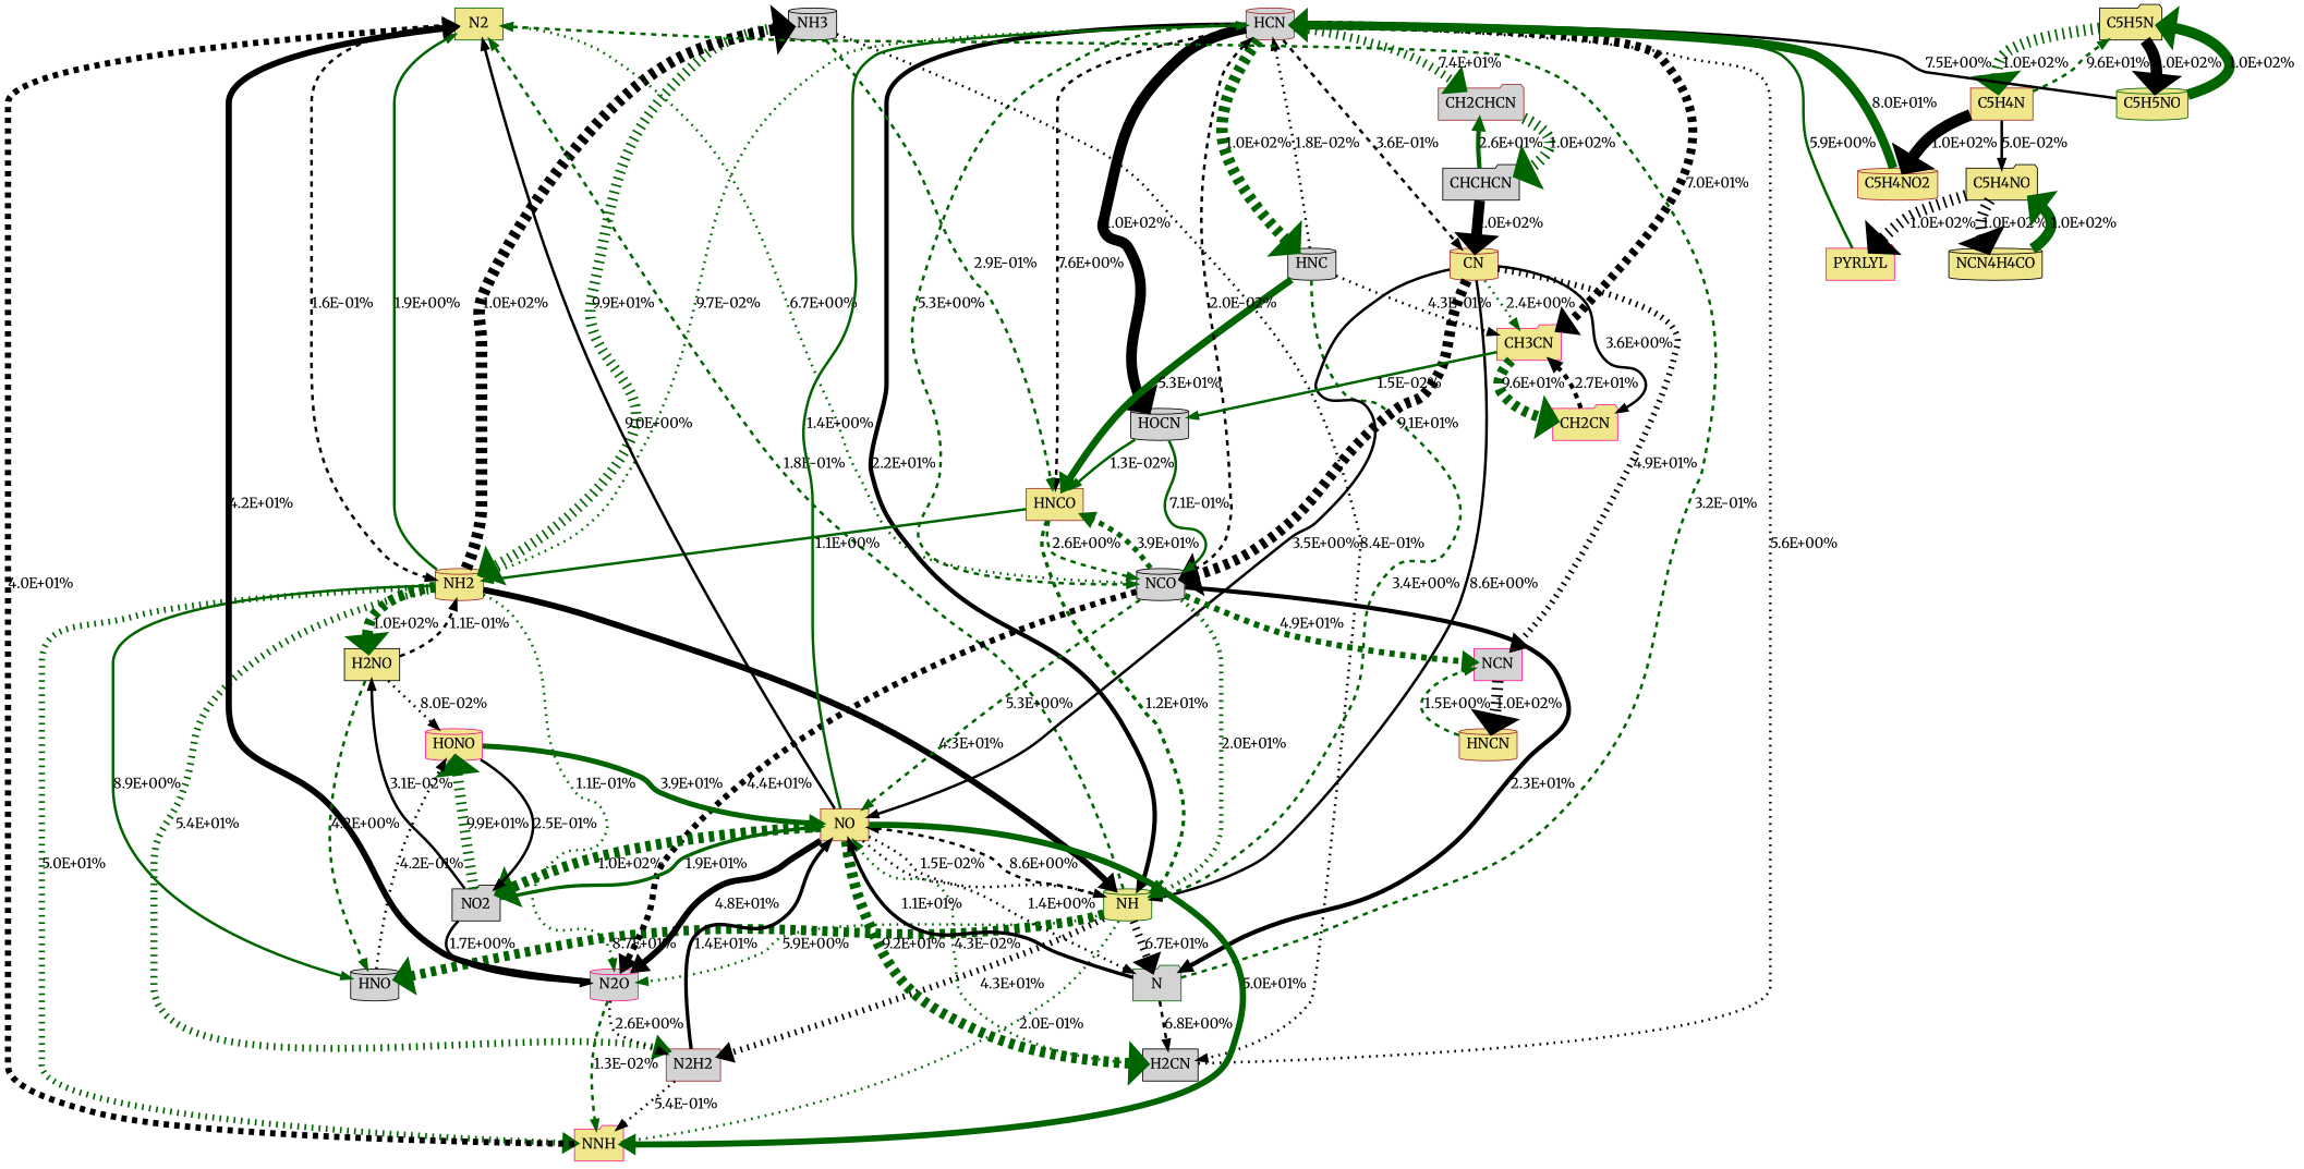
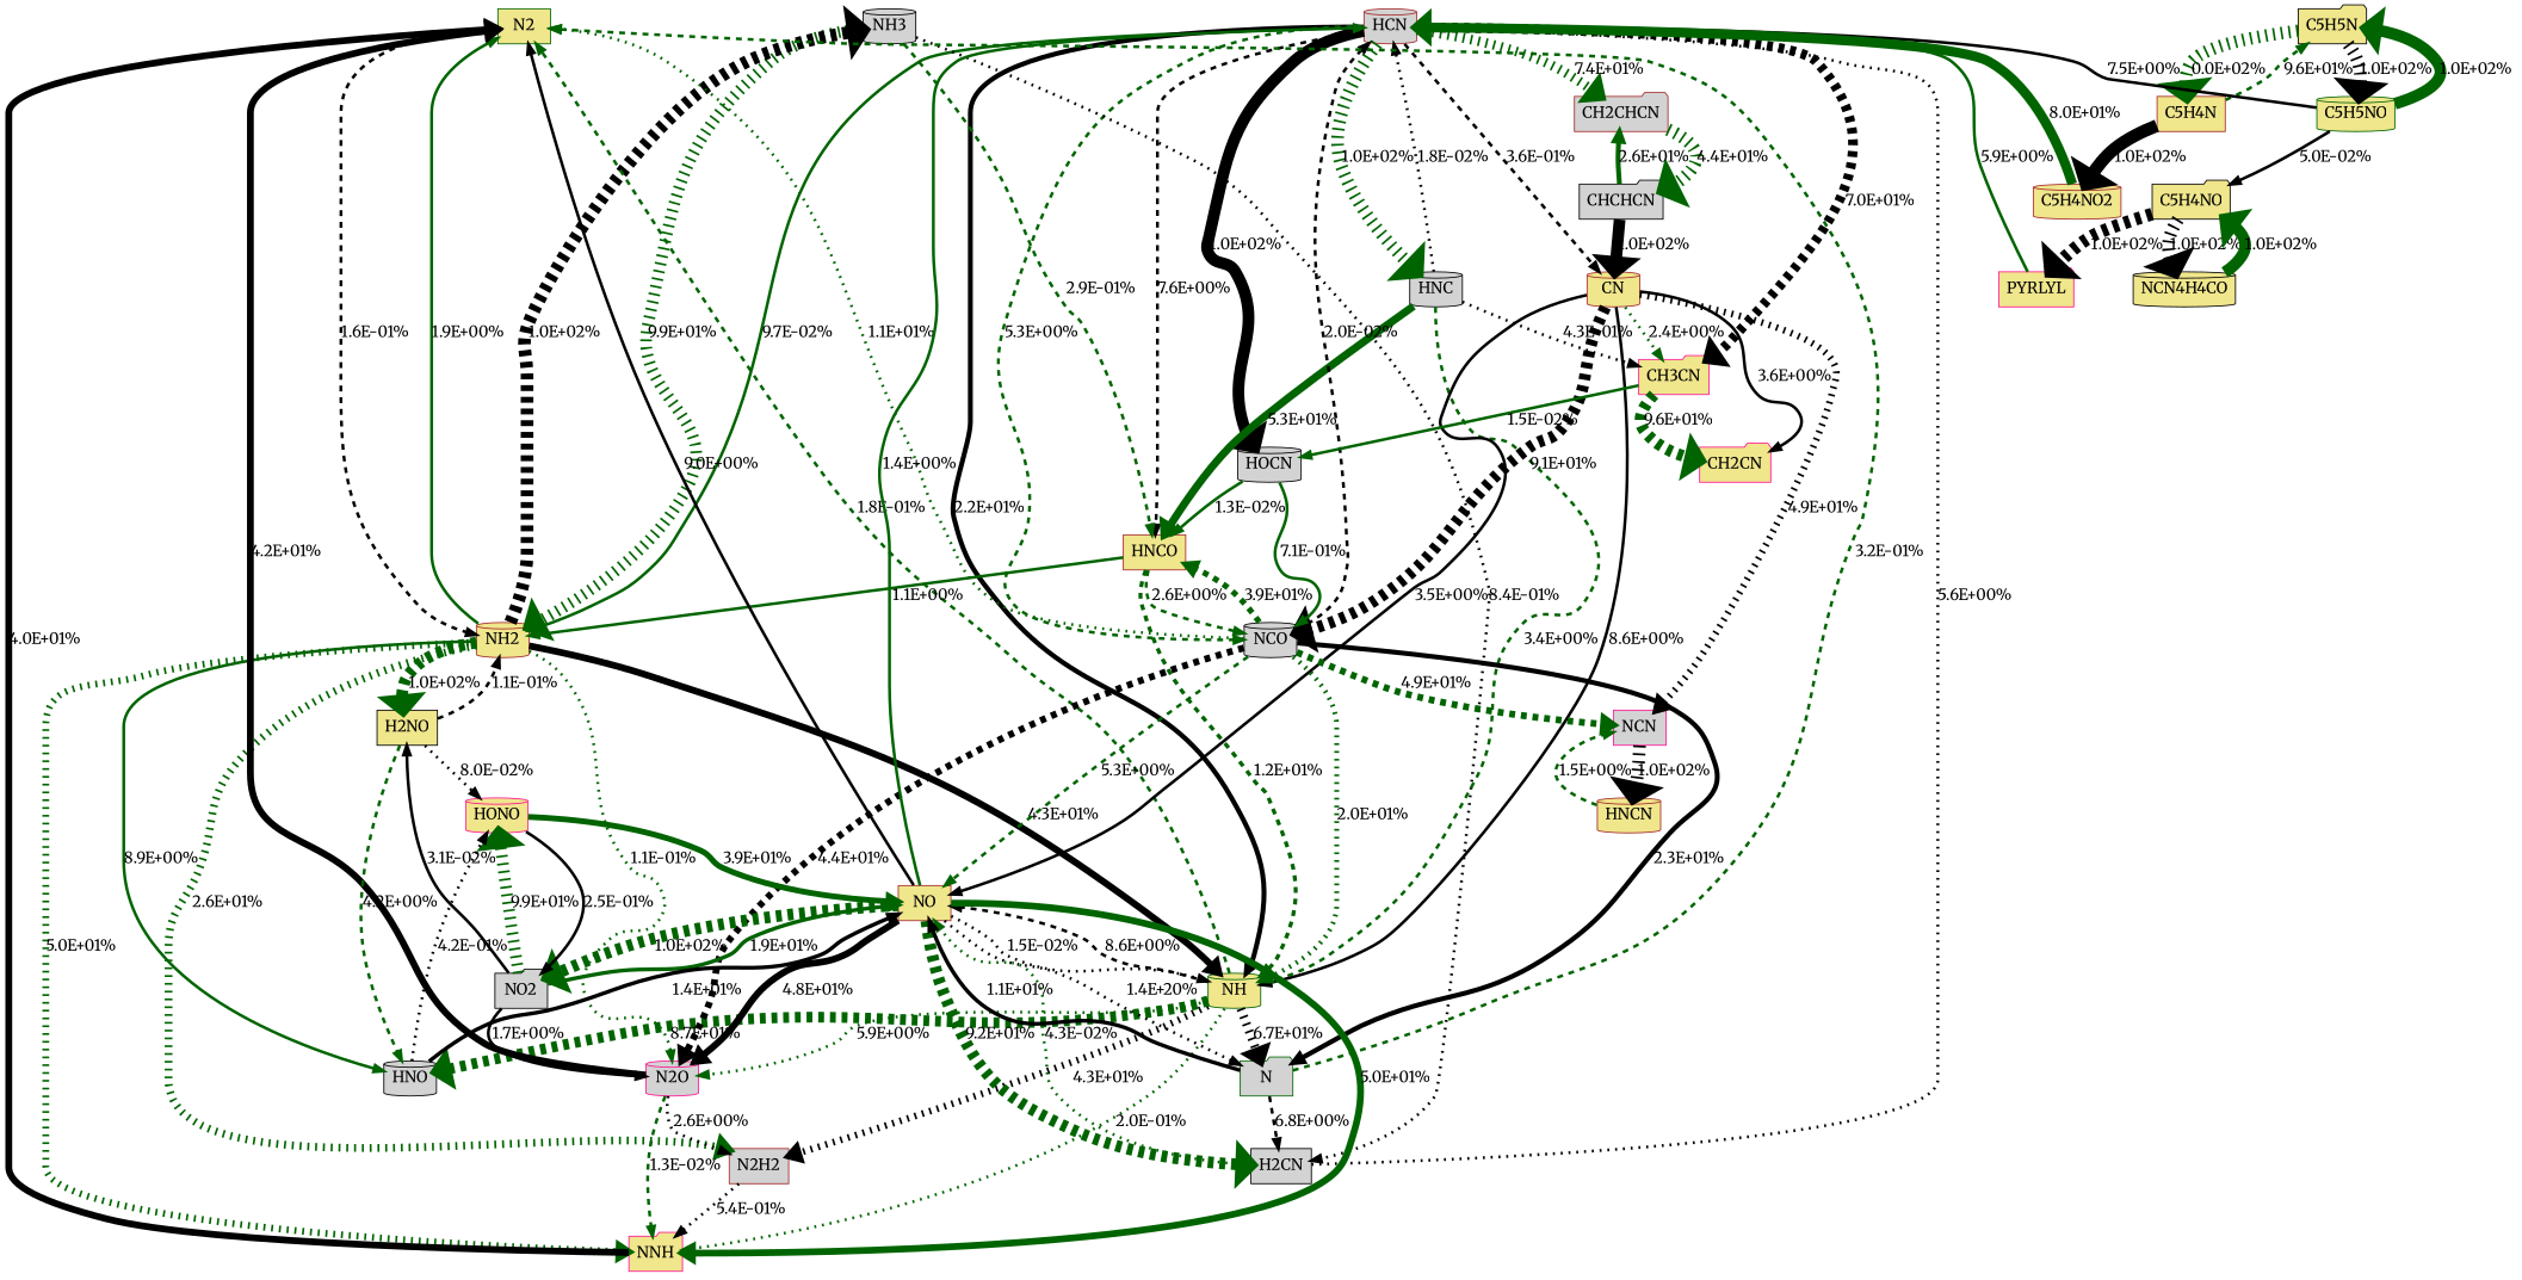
  digraph {
    b="0,0,1558,558"
    fontname=Merriweather
    rankdir=TB
    splines=True
    node [color=black fillcolor=khaki fontname=Merriweather fontsize=16 shape=cylinder style=filled]
    edge [color=darkgreen fontcolor=black fontname=Merriweather fontsize=16 penwidth=3 style=bold]
    N2 [color=darkgreen shape=box]
    HCN [color=brown fillcolor=lightgrey]
    NH3 [fillcolor=lightgrey]
    C5H5N [shape=folder]
    NH2 [color=brown]
    NH [color=darkgreen]
    HNC [fillcolor=lightgrey]
    CN [color=brown]
    HNCO [color=brown shape=box]
    NCO [fillcolor=lightgrey]
    CH2CHCN [color=brown fillcolor=lightgrey shape=folder]
    HOCN [fillcolor=lightgrey]
    CH3CN [color=deeppink shape=folder]
    H2CN [fillcolor=lightgrey shape=box]
    C5H4N [color=brown shape=box]
    C5H5NO [color=darkgreen]
    NO [color=brown shape=box]
    NNH [color=deeppink shape=folder]
    N [color=darkgreen fillcolor=lightgrey shape=folder]
    N2O [color=deeppink fillcolor=lightgrey]
    NO2 [fillcolor=lightgrey shape=folder]
    N2H2 [color=brown fillcolor=lightgrey shape=box]
    HNO [fillcolor=lightgrey]
    HONO [color=deeppink]
    H2NO [shape=box]
    NCN [color=deeppink fillcolor=lightgrey shape=box]
    CH2CN [color=deeppink shape=folder]
    CHCHCN [fillcolor=lightgrey shape=folder]
    HNCN [color=brown]
    C5H4NO [shape=folder]
    C5H4NO2 [color=brown]
    PYRLYL [color=deeppink shape=folder]
    n33 [label=NCN4H4CO]
    subgraph sub_1 {
      rank=source
      N2
      HCN
      NH3
      C5H5N
    }
    N2 -> NH2 [color=black label="1.6E-01%" style=dashed]
-   HCN -> NH2 [label="9.7E-02%" style=dotted]
+   HCN -> NH2 [label="9.7E-02%"]
    HCN -> NH [color=black label="2.2E+01%" penwidth=5]
-   HCN -> HNC [label="1.0E+02%" penwidth=13 style=dashed]
+   HCN -> HNC [label="1.0E+02%" penwidth=13 style=dotted]
    HCN -> CN [color=black label="3.6E-01%" style=dashed]
    HCN -> HNCO [color=black label="7.6E+00%" style=dashed]
    HCN -> NCO [label="5.3E+00%" style=dashed]
    HCN -> CH2CHCN [label="7.4E+01%" penwidth=10 style=dotted]
    HCN -> HOCN [color=black label="1.0E+02%" penwidth=12]
    HCN -> CH3CN [color=black label="7.0E+01%" penwidth=10 style=dashed]
    NH3 -> NH2 [label="9.9E+01%" penwidth=12 style=dotted]
    NH3 -> HNCO [label="2.9E-01%" style=dashed]
    NH3 -> H2CN [color=black label="8.4E-01%" style=dotted]
-   C5H5N -> C5H4N [label="1.0E+02%" penwidth=13 style=dotted]
-   C5H5N -> C5H5NO [color=black label="1.0E+02%" penwidth=13]
+   C5H5N -> C5H4N [label="0.0E+02%" penwidth=13 style=dotted]
+   C5H5N -> C5H5NO [color=black label="1.0E+02%" penwidth=13 style=dotted]
    NH2 -> N2 [label="1.9E+00%"]
    NH2 -> NH3 [color=black label="1.0E+02%" penwidth=13 style=dashed]
    NH2 -> NH [color=black label="4.3E+01%" penwidth=7]
    NH2 -> NNH [label="5.0E+01%" penwidth=7 style=dotted]
    NH2 -> N2O [label="1.1E-01%" style=dotted]
-   NH2 -> N2H2 [label="5.4E+01%" penwidth=8 style=dotted]
+   NH2 -> N2H2 [label="2.6E+01%" penwidth=8 style=dotted]
    NH2 -> HNO [label="8.9E+00%"]
    NH2 -> H2NO [label="1.0E+02%" penwidth=12 style=dashed]
    NH -> N2 [label="1.8E-01%" style=dashed]
    NH -> NO [color=black label="8.6E+00%" style=dashed]
    NH -> NNH [label="2.0E-01%" style=dotted]
    NH -> N [color=black label="6.7E+01%" penwidth=9 style=dotted]
    NH -> N2O [label="5.9E+00%" style=dotted]
    NH -> N2H2 [color=black label="4.3E+01%" penwidth=7 style=dotted]
    NH -> HNO [label="8.7E+01%" penwidth=11 style=dashed]
    HNC -> HCN [color=black label="1.8E-02%" style=dotted]
    HNC -> NH [label="3.4E+00%" style=dashed]
    HNC -> HNCO [label="5.3E+01%" penwidth=8]
    HNC -> CH3CN [color=black label="4.3E-01%" style=dotted]
    CN -> NH [color=black label="8.6E+00%"]
    CN -> NCO [color=black label="9.1E+01%" penwidth=12 style=dashed]
    CN -> CH3CN [label="2.4E+00%" style=dotted]
    CN -> NO [color=black label="3.5E+00%"]
    CN -> NCN [color=black label="4.9E+01%" penwidth=7 style=dotted]
    CN -> CH2CN [color=black label="3.6E+00%"]
    HNCO -> NH2 [label="1.1E+00%"]
    HNCO -> NH [label="1.2E+01%" penwidth=4 style=dashed]
    HNCO -> NCO [label="2.6E+00%" style=dashed]
-   NCO -> N2 [label="6.7E+00%" style=dotted]
+   NCO -> N2 [label="1.1E+01%" style=dotted]
    NCO -> HCN [color=black label="2.0E-02%" style=dashed]
    NCO -> NH [label="2.0E+01%" penwidth=5 style=dotted]
    NCO -> HNCO [label="3.9E+01%" penwidth=6 style=dashed]
    NCO -> NO [label="5.3E+00%" style=dashed]
    NCO -> N [color=black label="2.3E+01%" penwidth=5]
    NCO -> N2O [color=black label="4.4E+01%" penwidth=7 style=dashed]
    NCO -> NCN [label="4.9E+01%" penwidth=7 style=dashed]
-   CH2CHCN -> CHCHCN [label="1.0E+02%" penwidth=13 style=dotted]
+   CH2CHCN -> CHCHCN [label="4.4E+01%" penwidth=13 style=dotted]
    HOCN -> HNCO [label="1.3E-02%"]
    HOCN -> NCO [label="7.1E-01%"]
    CH3CN -> HOCN [label="1.5E-02%"]
    CH3CN -> CH2CN [label="9.6E+01%" penwidth=12 style=dashed]
    H2CN -> HCN [color=black label="5.6E+00%" style=dotted]
    H2CN -> NO [label="4.3E-02%" style=dotted]
    C5H4N -> C5H5N [label="9.6E+01%" style=dashed]
-   C5H4N -> C5H4NO [color=black label="5.0E-02%"]
+   C5H5NO -> C5H4NO [color=black label="5.0E-02%"]
    C5H4N -> C5H4NO2 [color=black label="1.0E+02%" penwidth=13]
    C5H5NO -> HCN [color=black label="7.5E+00%"]
    C5H5NO -> C5H5N [label="1.0E+02%" penwidth=12]
    NO -> N2 [color=black label="9.0E+00%"]
    NO -> HCN [label="1.4E+00%"]
    NO -> NH [color=black label="1.5E-02%" style=dotted]
    NO -> H2CN [label="9.2E+01%" penwidth=12 style=dashed]
    NO -> NNH [label="5.0E+01%" penwidth=7]
-   NO -> N [color=black label="1.4E+00%" style=dotted]
+   NO -> N [color=black label="1.4E+20%" style=dotted]
    NO -> N2O [color=black label="4.8E+01%" penwidth=7]
    NO -> NO2 [label="1.0E+02%" penwidth=12 style=dashed]
-   NNH -> N2 [color=black label="4.0E+01%" penwidth=7 style=dashed]
+   NNH -> N2 [color=black label="4.0E+01%" penwidth=7]
    N -> N2 [label="3.2E-01%" style=dashed]
    N -> H2CN [color=black label="6.8E+00%" style=dashed]
    N -> NO [color=black label="1.1E+01%" penwidth=4]
    N2O -> N2 [color=black label="4.2E+01%" penwidth=7]
    N2O -> NNH [label="1.3E-02%" style=dashed]
    N2O -> N2H2 [color=black label="2.6E+00%" style=dotted]
    NO2 -> NO [label="1.9E+01%" penwidth=4]
    NO2 -> N2O [color=black label="1.7E+00%"]
    NO2 -> HONO [label="9.9E+01%" penwidth=12 style=dotted]
    NO2 -> H2NO [color=black label="3.1E-02%"]
    N2H2 -> NNH [color=black label="5.4E-01%" style=dotted]
-   N2H2 -> NO [color=black label="1.4E+01%" penwidth=4]
+   HNO -> NO [color=black label="1.4E+01%" penwidth=4]
    HNO -> HONO [color=black label="4.2E-01%" style=dotted]
    HONO -> NO [label="3.9E+01%" penwidth=6]
    HONO -> NO2 [color=black label="2.5E-01%"]
    H2NO -> NH2 [color=black label="1.1E-01%" style=dashed]
    H2NO -> HNO [label="4.2E+00%" style=dashed]
    H2NO -> HONO [color=black label="8.0E-02%" style=dotted]
    NCN -> HNCN [color=black label="1.0E+02%" penwidth=13 style=dotted]
-   CH2CN -> CH3CN [color=black label="2.7E+01%" penwidth=5 style=dashed]
    CHCHCN -> CN [color=black label="1.0E+02%" penwidth=12]
    CHCHCN -> CH2CHCN [label="2.6E+01%" penwidth=5]
    HNCN -> NCN [label="1.5E+00%" style=dashed]
-   C5H4NO -> PYRLYL [color=black label="1.0E+02%" penwidth=13 style=dotted]
+   C5H4NO -> PYRLYL [color=black label="1.0E+02%" penwidth=13 style=dashed]
    C5H4NO -> n33 [color=black label="1.0E+02%" penwidth=13 style=dotted]
    C5H4NO2 -> HCN [label="8.0E+01%" penwidth=10]
    PYRLYL -> HCN [label="5.9E+00%"]
    n33 -> C5H4NO [label="1.0E+02%" penwidth=12]
  }
